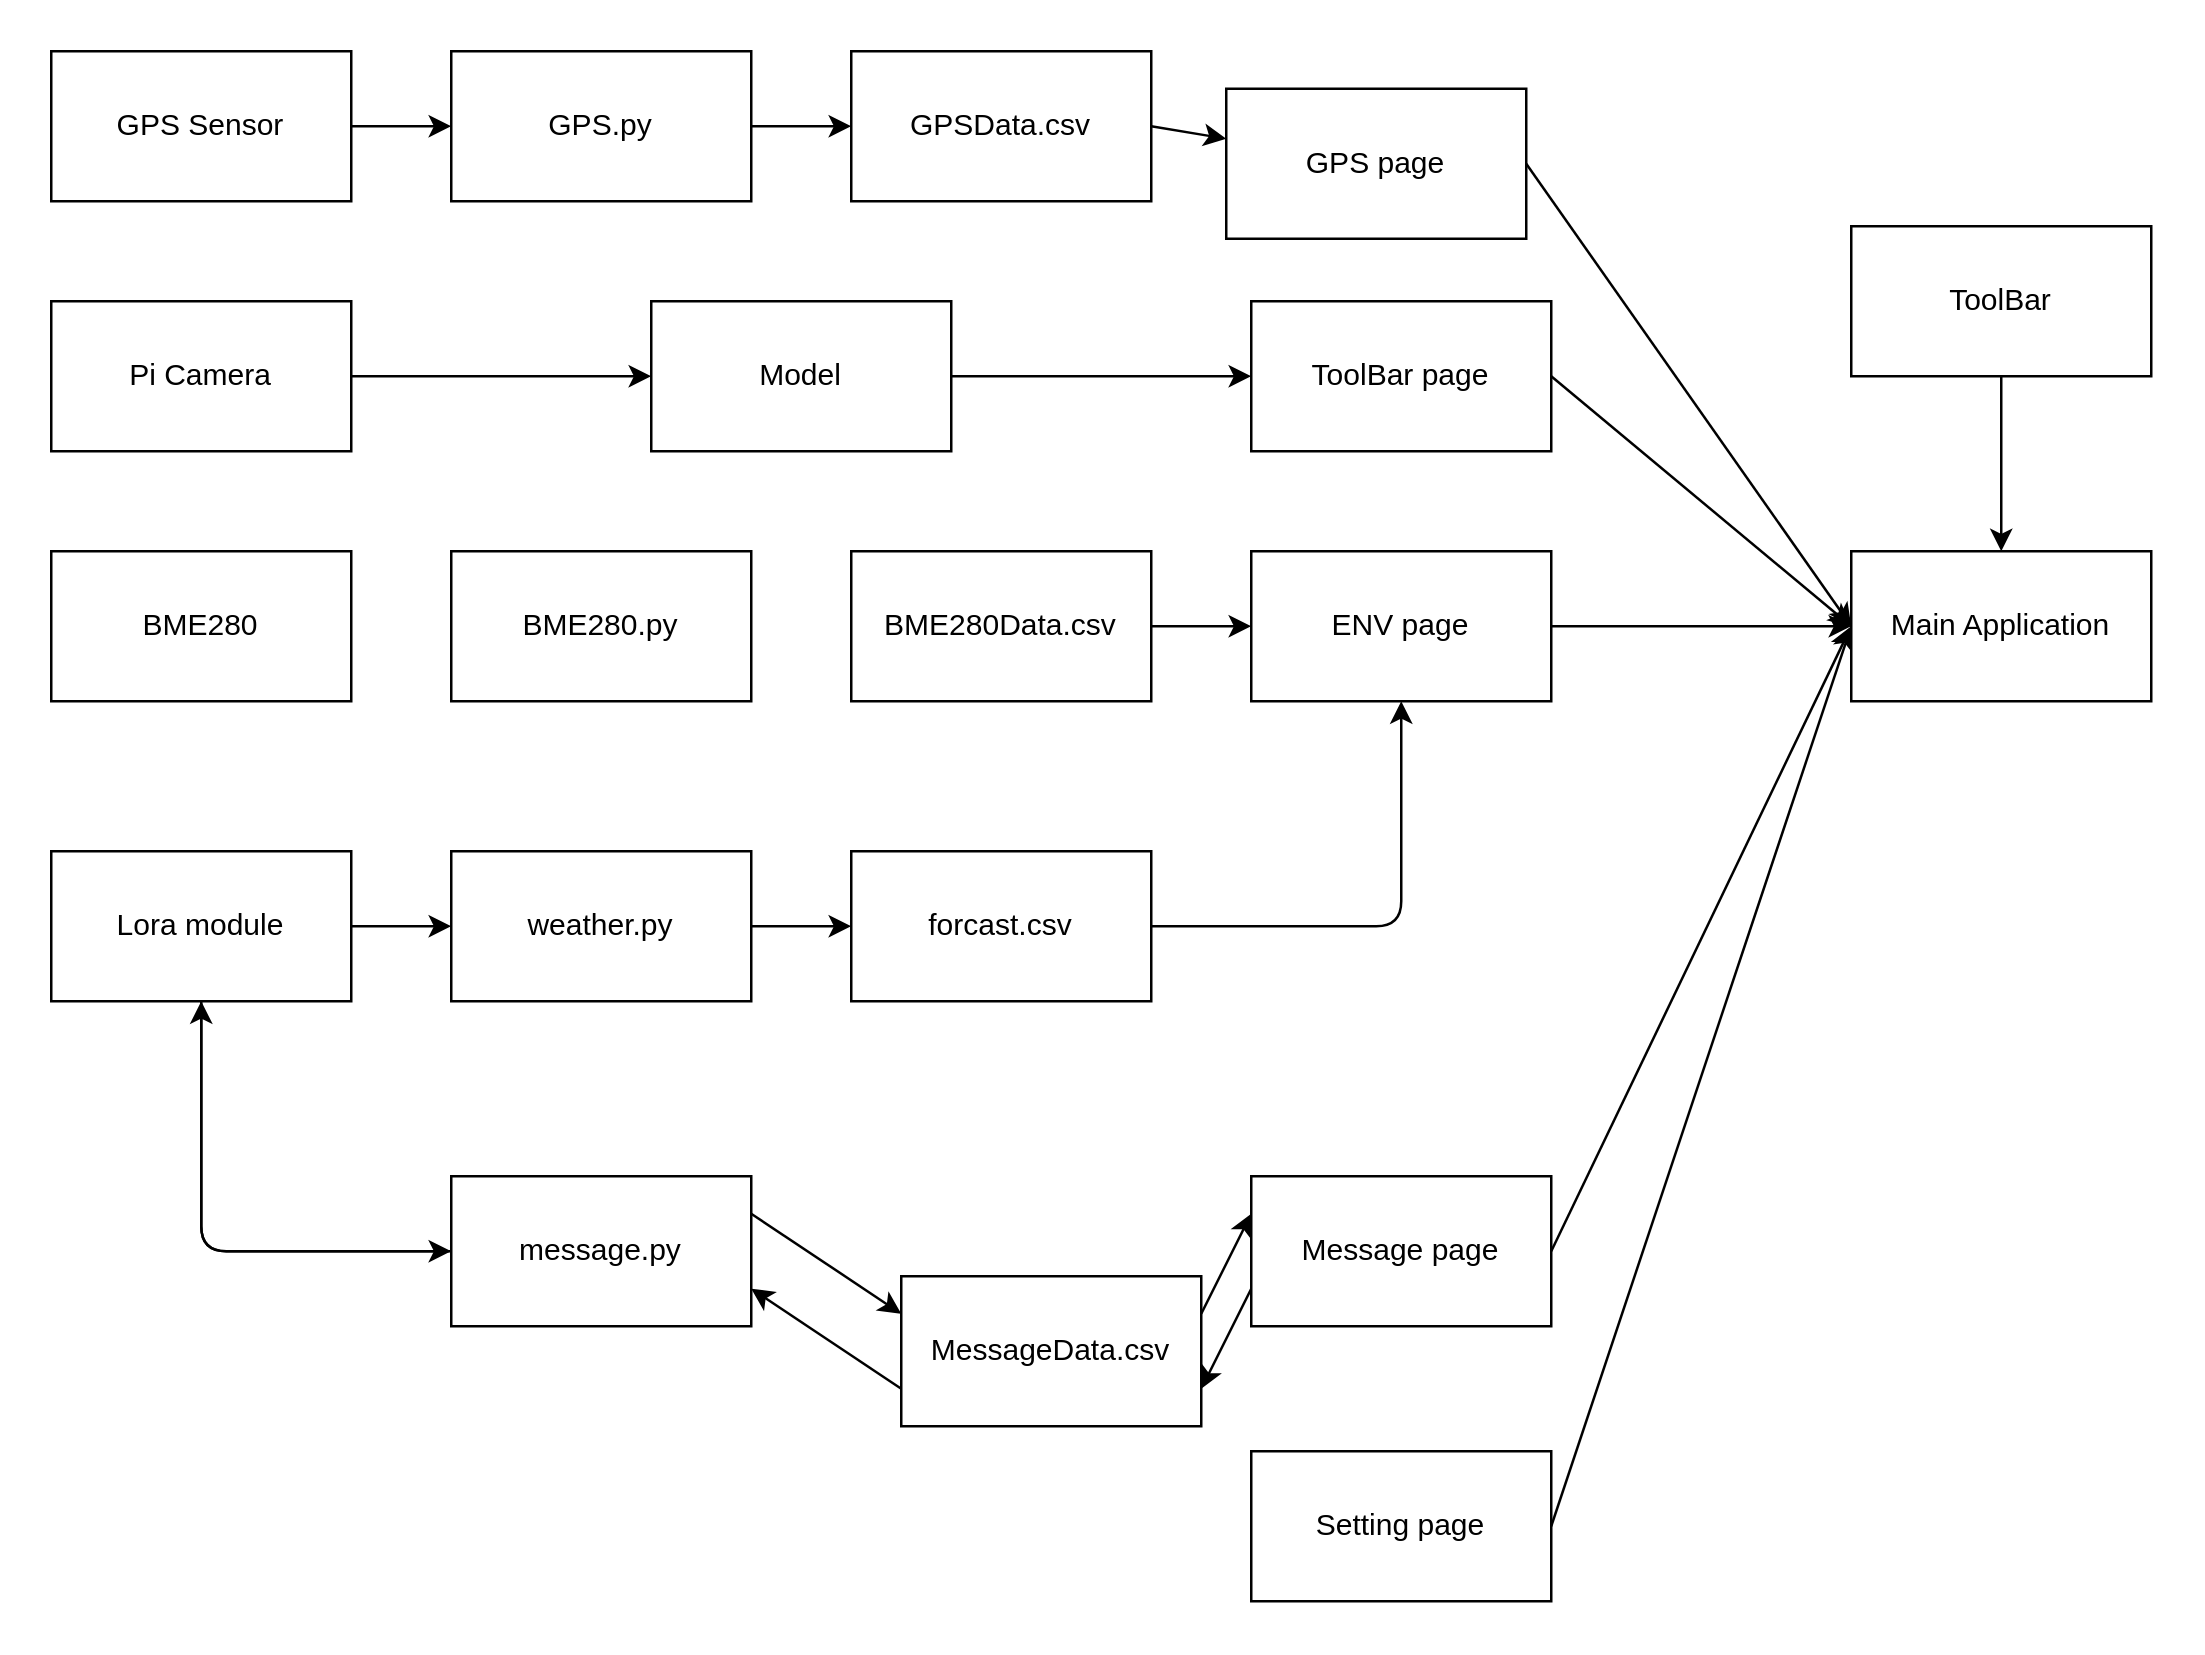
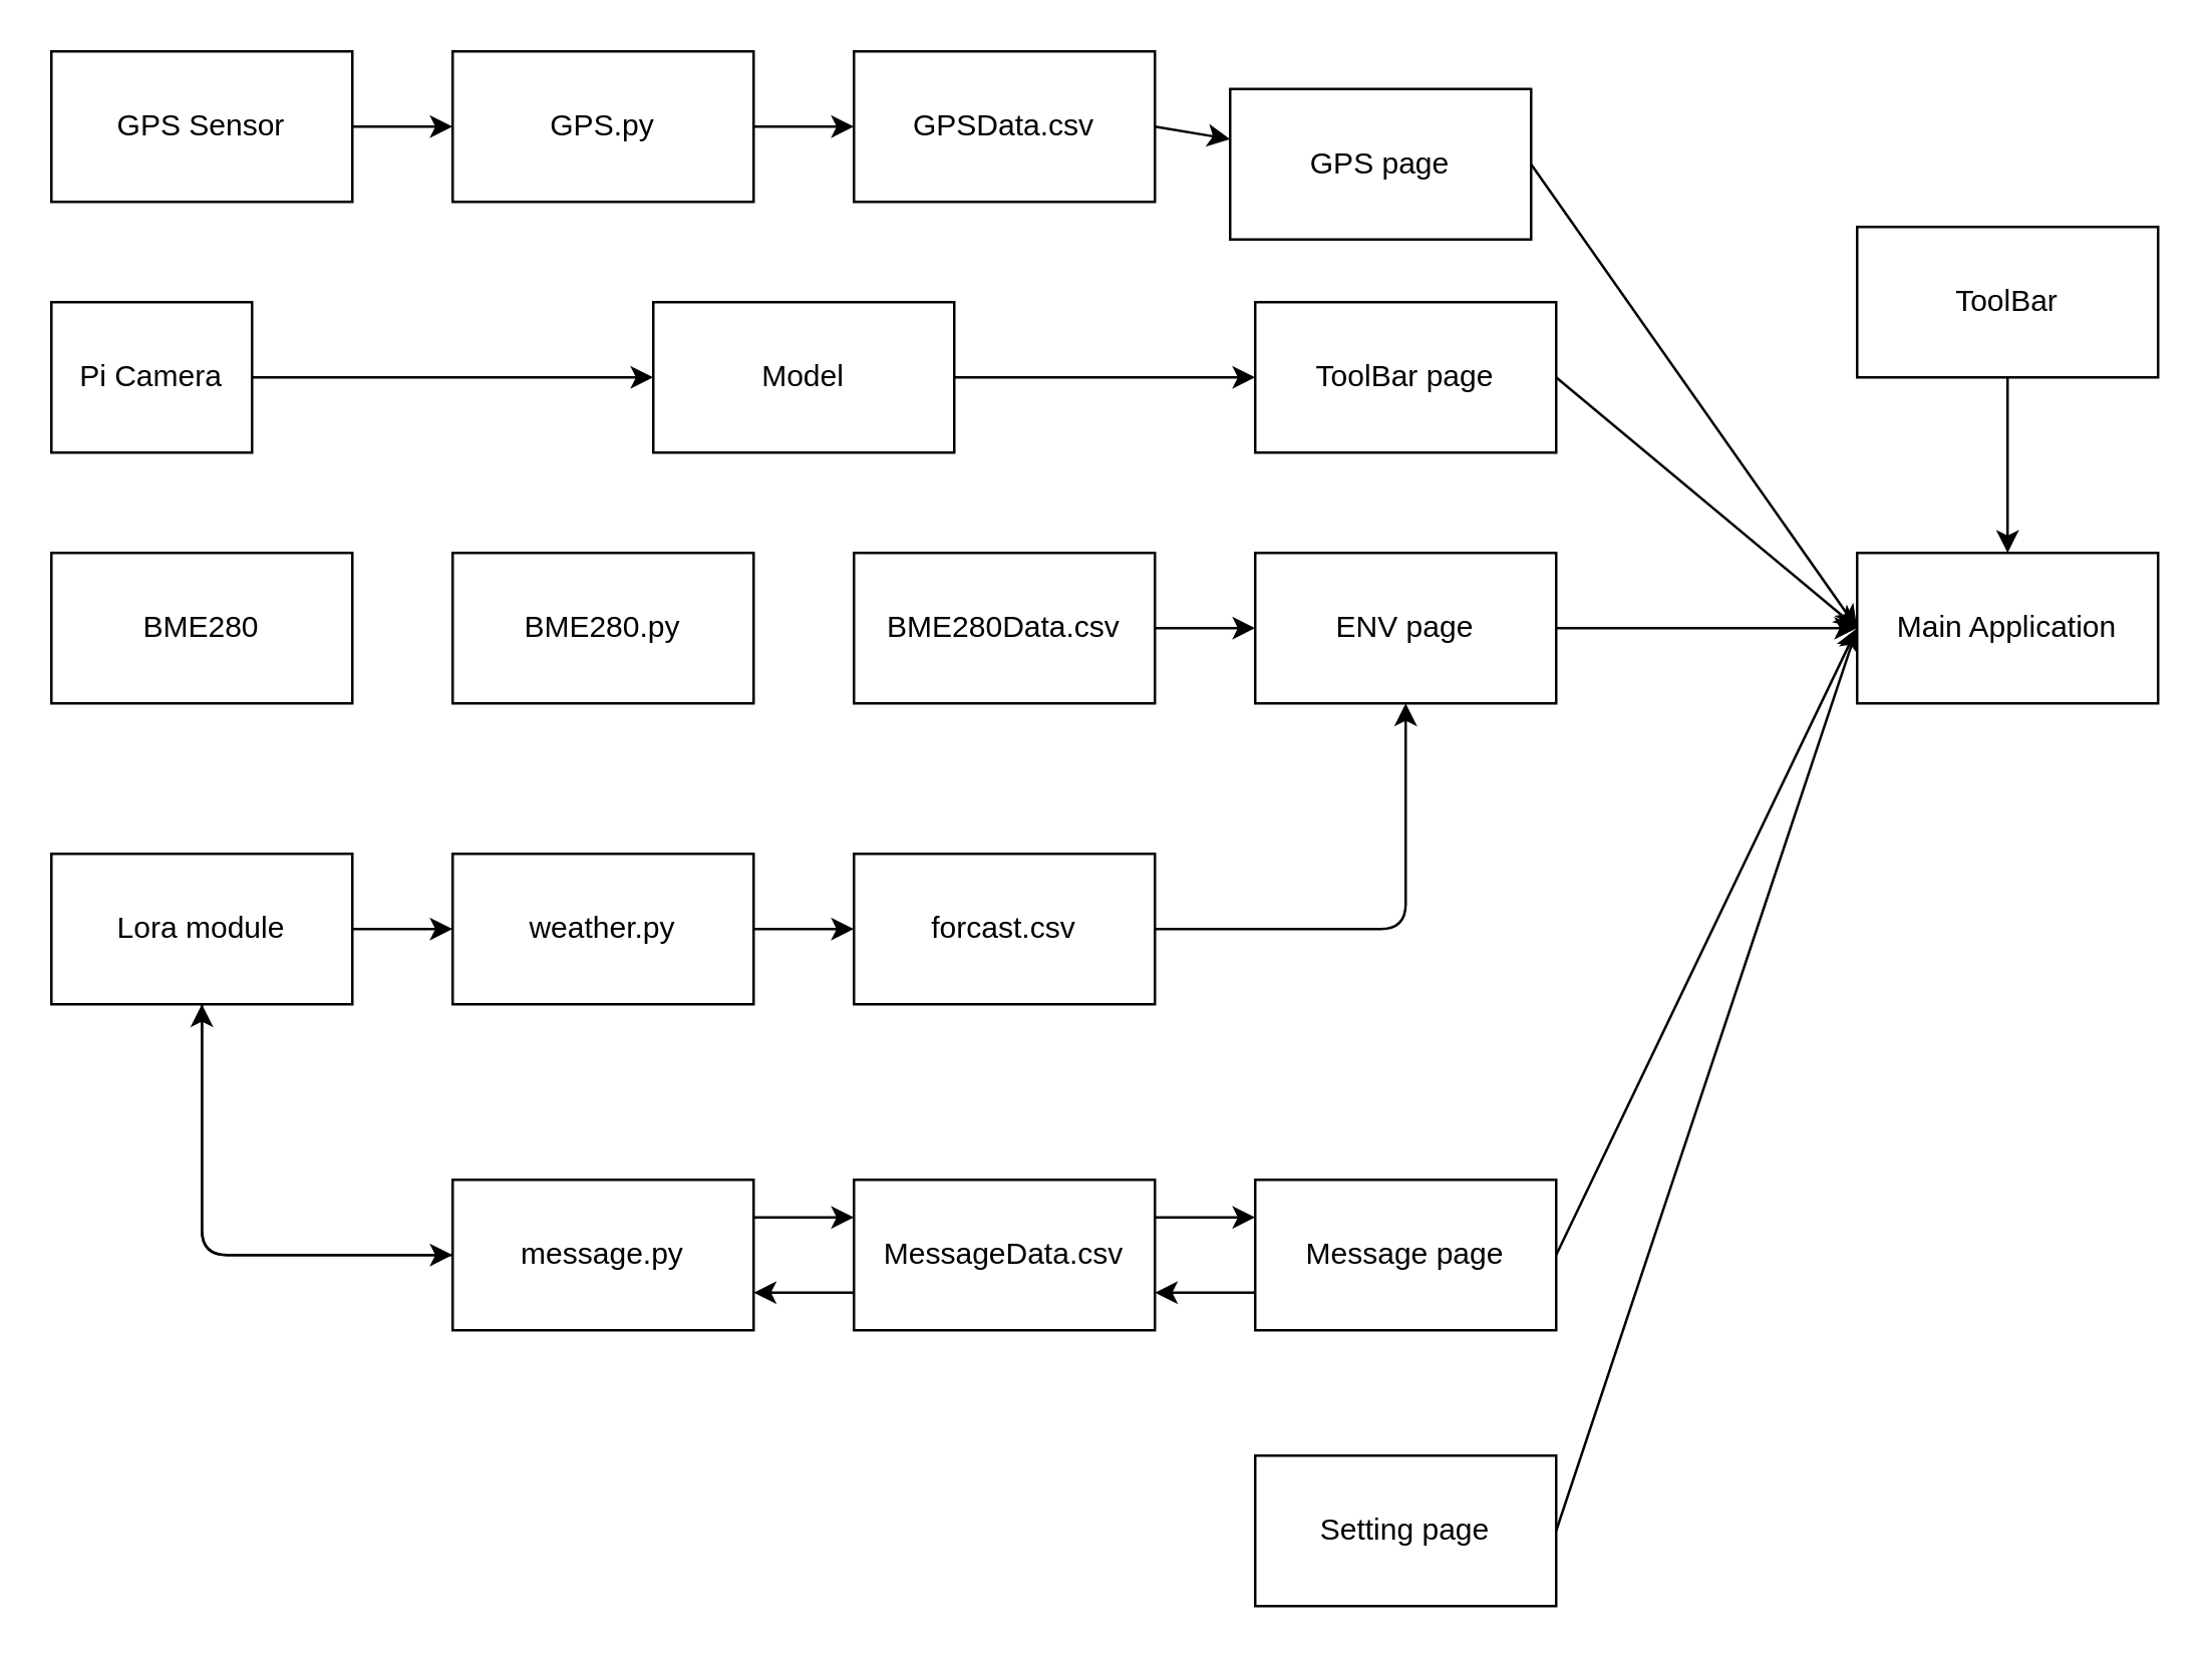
  <mxCell id="0" />
  <mxCell id="1" parent="0" />
  <mxCell id="2" style="edgeStyle=none;html=1;exitX=1;exitY=0.5;exitDx=0;exitDy=0;" parent="1" source="3" target="5" edge="1"><mxGeometry relative="1" as="geometry" /></mxCell>
  <mxCell id="3" value="GPS Sensor" style="whiteSpace=wrap;html=1;" parent="1" vertex="1"><mxGeometry x="20" y="20" width="120" height="60" as="geometry" /></mxCell>
  <mxCell id="4" style="edgeStyle=none;html=1;exitX=1;exitY=0.5;exitDx=0;exitDy=0;entryX=0;entryY=0.5;entryDx=0;entryDy=0;" parent="1" source="5" target="7" edge="1"><mxGeometry relative="1" as="geometry" /></mxCell>
  <mxCell id="5" value="GPS.py" style="whiteSpace=wrap;html=1;" parent="1" vertex="1"><mxGeometry x="180" y="20" width="120" height="60" as="geometry" /></mxCell>
  <mxCell id="6" style="edgeStyle=none;html=1;exitX=1;exitY=0.5;exitDx=0;exitDy=0;" parent="1" source="7" target="13" edge="1"><mxGeometry relative="1" as="geometry" /></mxCell>
  <mxCell id="7" value="GPSData.csv" style="whiteSpace=wrap;html=1;" parent="1" vertex="1"><mxGeometry x="340" y="20" width="120" height="60" as="geometry" /></mxCell>
  <mxCell id="8" value="BME280" style="whiteSpace=wrap;html=1;" parent="1" vertex="1"><mxGeometry x="20" y="220" width="120" height="60" as="geometry" /></mxCell>
  <mxCell id="9" value="BME280.py" style="whiteSpace=wrap;html=1;" parent="1" vertex="1"><mxGeometry x="180" y="220" width="120" height="60" as="geometry" /></mxCell>
  <mxCell id="10" style="edgeStyle=none;html=1;exitX=1;exitY=0.5;exitDx=0;exitDy=0;" parent="1" source="11" target="15" edge="1"><mxGeometry relative="1" as="geometry" /></mxCell>
  <mxCell id="11" value="BME280Data.csv" style="whiteSpace=wrap;html=1;" parent="1" vertex="1"><mxGeometry x="340" y="220" width="120" height="60" as="geometry" /></mxCell>
  <mxCell id="12" style="edgeStyle=none;html=1;exitX=1;exitY=0.5;exitDx=0;exitDy=0;entryX=0;entryY=0.5;entryDx=0;entryDy=0;" parent="1" source="13" target="30" edge="1"><mxGeometry relative="1" as="geometry" /></mxCell>
  <mxCell id="13" value="GPS page" style="whiteSpace=wrap;html=1;" parent="1" vertex="1"><mxGeometry x="490" y="35" width="120" height="60" as="geometry" /></mxCell>
  <mxCell id="14" style="edgeStyle=none;html=1;exitX=1;exitY=0.5;exitDx=0;exitDy=0;" parent="1" source="15" edge="1"><mxGeometry relative="1" as="geometry"><mxPoint x="740" y="250" as="targetPoint" /></mxGeometry></mxCell>
  <mxCell id="15" value="ENV page" style="whiteSpace=wrap;html=1;" parent="1" vertex="1"><mxGeometry x="500" y="220" width="120" height="60" as="geometry" /></mxCell>
  <mxCell id="16" style="edgeStyle=none;html=1;exitX=1;exitY=0.5;exitDx=0;exitDy=0;entryX=0;entryY=0.5;entryDx=0;entryDy=0;" parent="1" source="17" target="19" edge="1"><mxGeometry relative="1" as="geometry" /></mxCell>
- <mxCell id="17" value="Pi Camera" style="whiteSpace=wrap;html=1;" parent="1" vertex="1"><mxGeometry x="20" y="120" width="120" height="60" as="geometry" /></mxCell>
+ <mxCell id="17" value="Pi Camera" style="whiteSpace=wrap;html=1;" parent="1" vertex="1"><mxGeometry x="20" y="120" width="80" height="60" as="geometry" /></mxCell>
  <mxCell id="18" style="edgeStyle=none;html=1;exitX=1;exitY=0.5;exitDx=0;exitDy=0;" parent="1" source="19" target="21" edge="1"><mxGeometry relative="1" as="geometry" /></mxCell>
  <mxCell id="19" value="Model" style="whiteSpace=wrap;html=1;" parent="1" vertex="1"><mxGeometry x="260" y="120" width="120" height="60" as="geometry" /></mxCell>
  <mxCell id="20" style="edgeStyle=none;html=1;exitX=1;exitY=0.5;exitDx=0;exitDy=0;" parent="1" source="21" edge="1"><mxGeometry relative="1" as="geometry"><mxPoint x="740" y="250" as="targetPoint" /></mxGeometry></mxCell>
  <mxCell id="21" value="ToolBar page" style="whiteSpace=wrap;html=1;" parent="1" vertex="1"><mxGeometry x="500" y="120" width="120" height="60" as="geometry" /></mxCell>
  <mxCell id="22" style="edgeStyle=none;html=1;exitX=0.5;exitY=1;exitDx=0;exitDy=0;entryX=0;entryY=0.5;entryDx=0;entryDy=0;" parent="1" source="24" target="38" edge="1"><mxGeometry relative="1" as="geometry"><Array as="points"><mxPoint x="80" y="500" /></Array></mxGeometry></mxCell>
  <mxCell id="23" value="" style="edgeStyle=none;html=1;" parent="1" source="24" target="40" edge="1"><mxGeometry relative="1" as="geometry" /></mxCell>
  <mxCell id="24" value="Lora module" style="whiteSpace=wrap;html=1;" parent="1" vertex="1"><mxGeometry x="20" y="340" width="120" height="60" as="geometry" /></mxCell>
  <mxCell id="25" style="edgeStyle=none;html=1;exitX=0;exitY=0.75;exitDx=0;exitDy=0;entryX=1;entryY=0.75;entryDx=0;entryDy=0;" parent="1" source="27" target="35" edge="1"><mxGeometry relative="1" as="geometry" /></mxCell>
  <mxCell id="26" style="edgeStyle=none;html=1;exitX=1;exitY=0.5;exitDx=0;exitDy=0;entryX=0;entryY=0.5;entryDx=0;entryDy=0;" parent="1" source="27" target="30" edge="1"><mxGeometry relative="1" as="geometry" /></mxCell>
  <mxCell id="27" value="Message page" style="whiteSpace=wrap;html=1;" parent="1" vertex="1"><mxGeometry x="500" y="470" width="120" height="60" as="geometry" /></mxCell>
  <mxCell id="28" style="edgeStyle=none;html=1;exitX=1;exitY=0.5;exitDx=0;exitDy=0;" parent="1" source="29" edge="1"><mxGeometry relative="1" as="geometry"><mxPoint x="740" y="250" as="targetPoint" /></mxGeometry></mxCell>
  <mxCell id="29" value="Setting page" style="whiteSpace=wrap;html=1;" parent="1" vertex="1"><mxGeometry x="500" y="580" width="120" height="60" as="geometry" /></mxCell>
  <mxCell id="30" value="Main Application" style="whiteSpace=wrap;html=1;" parent="1" vertex="1"><mxGeometry x="740" y="220" width="120" height="60" as="geometry" /></mxCell>
  <mxCell id="31" style="edgeStyle=none;html=1;exitX=0.5;exitY=1;exitDx=0;exitDy=0;entryX=0.5;entryY=0;entryDx=0;entryDy=0;" parent="1" source="32" target="30" edge="1"><mxGeometry relative="1" as="geometry" /></mxCell>
  <mxCell id="32" value="ToolBar" style="whiteSpace=wrap;html=1;" parent="1" vertex="1"><mxGeometry x="740" y="90" width="120" height="60" as="geometry" /></mxCell>
  <mxCell id="33" style="edgeStyle=none;html=1;exitX=1;exitY=0.25;exitDx=0;exitDy=0;entryX=0;entryY=0.25;entryDx=0;entryDy=0;" parent="1" source="35" target="27" edge="1"><mxGeometry relative="1" as="geometry" /></mxCell>
  <mxCell id="34" style="edgeStyle=none;html=1;exitX=0;exitY=0.75;exitDx=0;exitDy=0;entryX=1;entryY=0.75;entryDx=0;entryDy=0;" parent="1" source="35" target="38" edge="1"><mxGeometry relative="1" as="geometry" /></mxCell>
- <mxCell id="35" value="MessageData.csv" style="whiteSpace=wrap;html=1;" parent="1" vertex="1"><mxGeometry x="360" y="510" width="120" height="60" as="geometry" /></mxCell>
+ <mxCell id="35" value="MessageData.csv" style="whiteSpace=wrap;html=1;" parent="1" vertex="1"><mxGeometry x="340" y="470" width="120" height="60" as="geometry" /></mxCell>
  <mxCell id="36" style="edgeStyle=none;html=1;exitX=1;exitY=0.25;exitDx=0;exitDy=0;entryX=0;entryY=0.25;entryDx=0;entryDy=0;" parent="1" source="38" target="35" edge="1"><mxGeometry relative="1" as="geometry" /></mxCell>
  <mxCell id="37" style="edgeStyle=none;html=1;exitX=0;exitY=0.5;exitDx=0;exitDy=0;entryX=0.5;entryY=1;entryDx=0;entryDy=0;" parent="1" source="38" target="24" edge="1"><mxGeometry relative="1" as="geometry"><Array as="points"><mxPoint x="80" y="500" /></Array></mxGeometry></mxCell>
  <mxCell id="38" value="message.py" style="whiteSpace=wrap;html=1;" parent="1" vertex="1"><mxGeometry x="180" y="470" width="120" height="60" as="geometry" /></mxCell>
  <mxCell id="39" value="" style="edgeStyle=none;html=1;" parent="1" source="40" target="42" edge="1"><mxGeometry relative="1" as="geometry" /></mxCell>
  <mxCell id="40" value="weather.py" style="whiteSpace=wrap;html=1;" parent="1" vertex="1"><mxGeometry x="180" y="340" width="120" height="60" as="geometry" /></mxCell>
  <mxCell id="41" style="edgeStyle=none;html=1;exitX=1;exitY=0.5;exitDx=0;exitDy=0;entryX=0.5;entryY=1;entryDx=0;entryDy=0;" parent="1" source="42" target="15" edge="1"><mxGeometry relative="1" as="geometry"><Array as="points"><mxPoint x="560" y="370" /></Array></mxGeometry></mxCell>
  <mxCell id="42" value="forcast.csv" style="whiteSpace=wrap;html=1;" parent="1" vertex="1"><mxGeometry x="340" y="340" width="120" height="60" as="geometry" /></mxCell>
